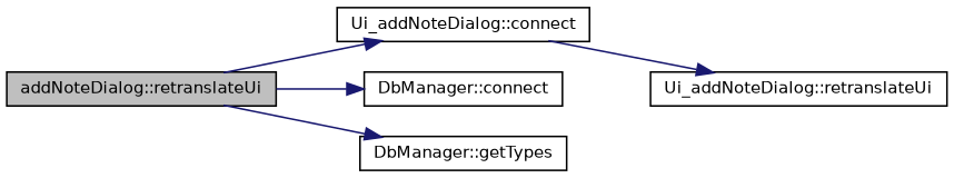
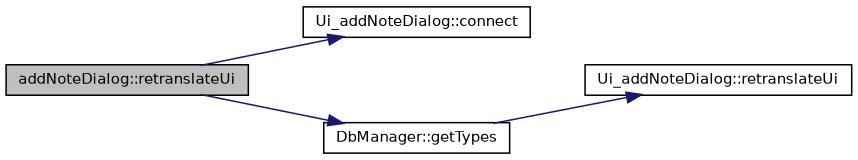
  digraph {
    rankdir=LR
    node [color=black fillcolor=white fontname=Helvetica fontsize=10 shape=record style=filled]
    edge [color=midnightblue fontname=Helvetica fontsize=10 labelfontname=Helvetica labelfontsize=10 style=solid]
    n1 [fillcolor=grey75 fontcolor=black height=0.2 label="addNoteDialog::retranslateUi" width=0.4]
    n2 [height=0.2 label="Ui_addNoteDialog::connect" width=0.4]
-   n3 [height=0.2 label="DbManager::connect" width=0.4]
    n4 [height=0.2 label="DbManager::getTypes" width=0.4]
    n5 [height=0.2 label="Ui_addNoteDialog::retranslateUi" width=0.4]
    n1 -> n2
-   n1 -> n3
    n1 -> n4
-   n2 -> n5
+   n4 -> n5
  }
